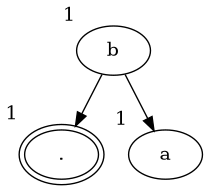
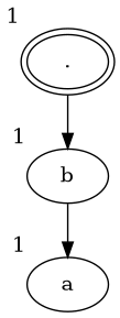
  digraph {
    node [peripheries=1 xlabel=1]
    n1 [label="." peripheries=2]
    n2 [label=b]
    n3 [label=a]
-   n2 -> n1
+   n1 -> n2
    n2 -> n3
  }
